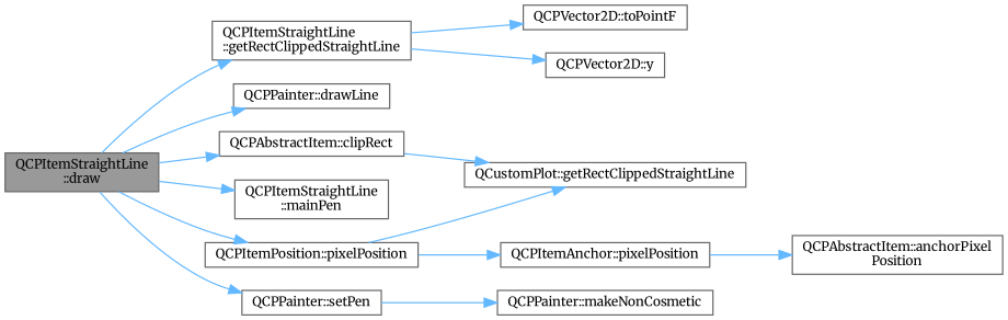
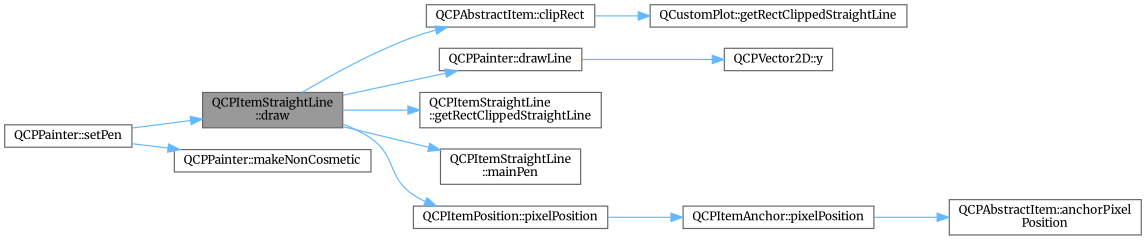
  digraph {
    fontname=Merriweather
    rankdir=LR
    node [color=grey40 fillcolor=white fontname=Merriweather fontsize=10 shape=box style=filled]
    edge [color=steelblue1 fontname=Merriweather fontsize=10 labelfontname=Helvetica labelfontsize=10 style=solid]
    n1 [color=gray40 fillcolor=grey60 fontcolor=black height=0.2 label="QCPItemStraightLine\l::draw" width=0.4]
    n2 [height=0.2 label="QCPAbstractItem::clipRect" width=0.4]
    n3 [height=0.2 label="QCPPainter::drawLine" width=0.4]
    n4 [height=0.2 label="QCPItemStraightLine\l::getRectClippedStraightLine" width=0.4]
    n5 [height=0.2 label="QCPItemStraightLine\l::mainPen" width=0.4]
    n6 [height=0.2 label="QCPItemPosition::pixelPosition" width=0.4]
    n7 [height=0.2 label="QCPPainter::setPen" width=0.4]
    n8 [height=0.2 label="QCustomPlot::getRectClippedStraightLine" width=0.4]
-   n9 [height=0.2 label="QCPVector2D::toPointF" width=0.4]
    n10 [height=0.2 label="QCPVector2D::y" width=0.4]
    n11 [height=0.2 label="QCPItemAnchor::pixelPosition" width=0.4]
    n12 [height=0.2 label="QCPPainter::makeNonCosmetic" width=0.4]
    n13 [height=0.2 label="QCPAbstractItem::anchorPixel\lPosition" width=0.4]
    n1 -> n2
    n1 -> n3
    n1 -> n4
    n1 -> n5
    n1 -> n6
-   n1 -> n7
+   n7 -> n1
    n2 -> n8
-   n4 -> n9
-   n4 -> n10
-   n6 -> n8
+   n3 -> n10
    n6 -> n11
    n7 -> n12
    n11 -> n13
  }
